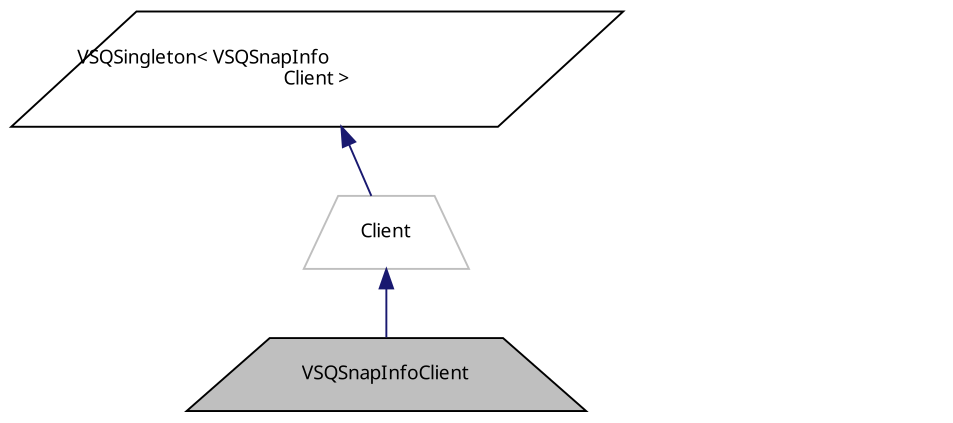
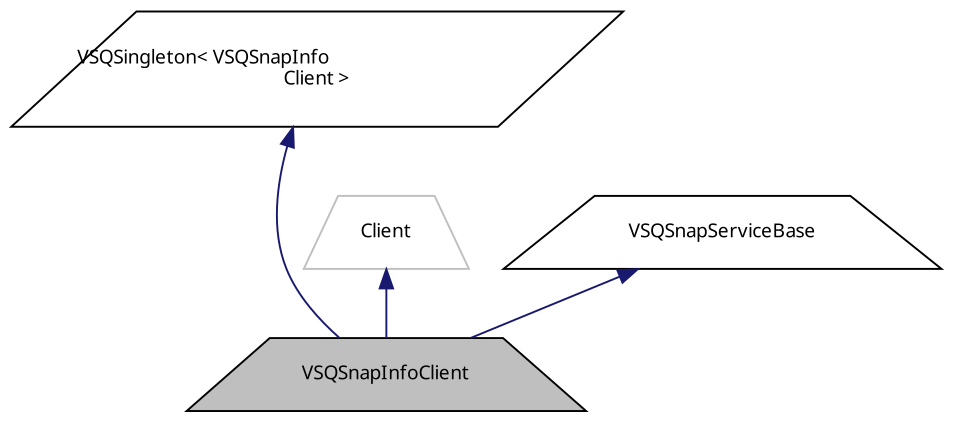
  digraph {
    fontname="Noto Sans"
    node [color=black fillcolor=white fontname="Noto Sans" fontsize=10 shape=trapezium style=filled]
    edge [color=midnightblue dir=back fontname="Noto Sans" fontsize=10 labelfontname=Helvetica labelfontsize=10 style=solid]
    n1 [fillcolor=grey75 fontcolor=black height=0.2 label=VSQSnapInfoClient width=0.4]
    n2 [color=grey75 height=0.2 label=Client width=0.4]
    n3 [height=0.2 label="VSQSingleton\< VSQSnapInfo\lClient \>" shape=parallelogram width=0.4]
+   n4 [height=0.2 label=VSQSnapServiceBase width=0.4]
    n2 -> n1
-   n3 -> n2
+   n3 -> n1
+   n4 -> n1
  }
